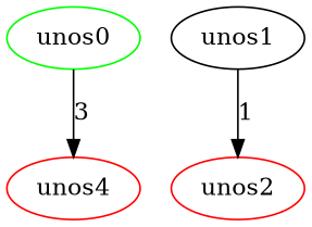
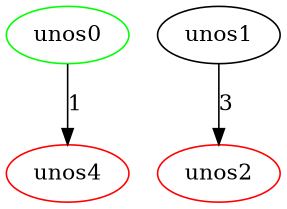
  digraph {
    node [color=red]
    n1 [color=green label=unos0]
    n2 [label=unos4]
    n3 [label=unos2]
    n4 [color=black label=unos1]
-   n1 -> n2 [label=3]
-   n4 -> n3 [label=1]
+   n1 -> n2 [label=1]
+   n4 -> n3 [label=3]
  }
